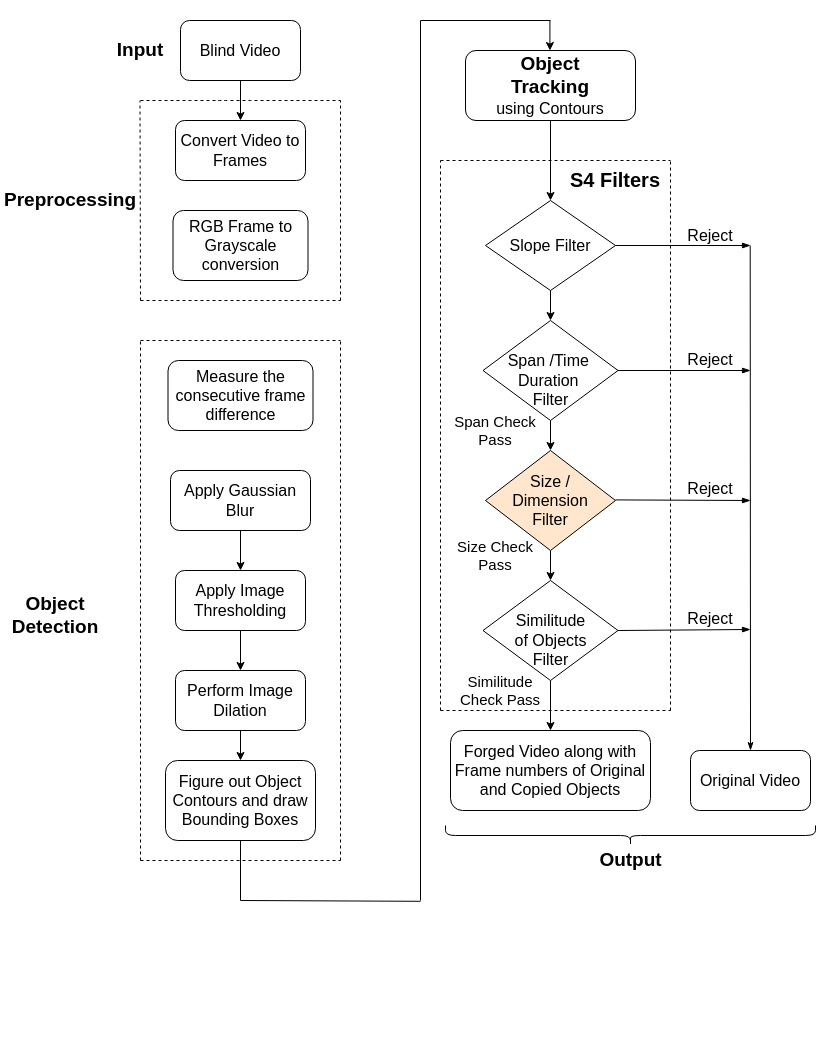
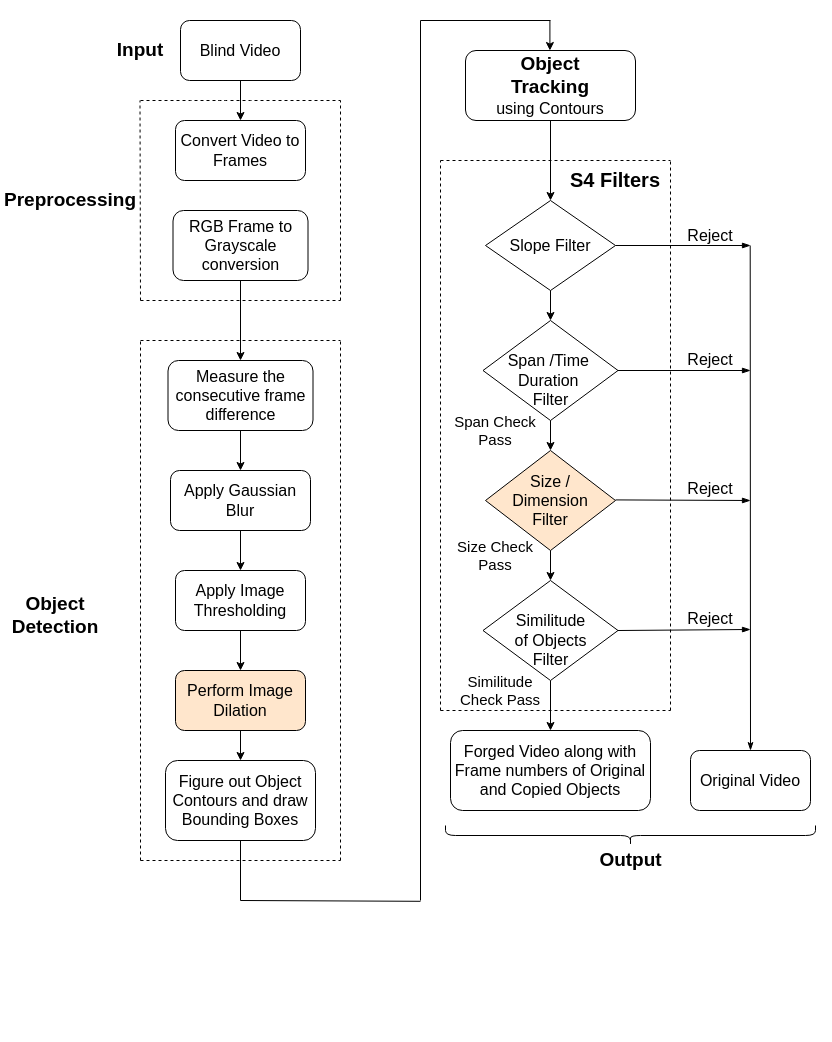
  <mxCell id="0" />
  <mxCell id="1" parent="0" />
  <mxCell id="2" value="&lt;font style=&quot;font-size: 16px&quot;&gt;Blind Video&lt;/font&gt;" style="rounded=1;whiteSpace=wrap;html=1;" parent="1" vertex="1"><mxGeometry x="180" y="20" width="120" height="60" as="geometry" /></mxCell>
  <mxCell id="3" value="&lt;font style=&quot;font-size: 16px&quot;&gt;Convert Video to Frames&lt;/font&gt;" style="rounded=1;whiteSpace=wrap;html=1;" parent="1" vertex="1"><mxGeometry x="175" y="120" width="130" height="60" as="geometry" /></mxCell>
  <mxCell id="4" value="RGB Frame to Grayscale conversion" style="rounded=1;whiteSpace=wrap;html=1;fontSize=16;" parent="1" vertex="1"><mxGeometry x="172.5" y="210" width="135" height="70" as="geometry" /></mxCell>
  <mxCell id="5" value="" style="endArrow=none;dashed=1;html=1;fontSize=16;" parent="1" edge="1"><mxGeometry width="50" height="50" relative="1" as="geometry"><mxPoint x="340" y="300" as="sourcePoint" /><mxPoint x="340" y="100" as="targetPoint" /></mxGeometry></mxCell>
  <mxCell id="6" value="" style="endArrow=none;dashed=1;html=1;fontSize=16;" parent="1" edge="1"><mxGeometry width="50" height="50" relative="1" as="geometry"><mxPoint x="140" y="300" as="sourcePoint" /><mxPoint x="139.5" y="100" as="targetPoint" /></mxGeometry></mxCell>
  <mxCell id="7" value="" style="endArrow=none;dashed=1;html=1;fontSize=16;" parent="1" edge="1"><mxGeometry width="50" height="50" relative="1" as="geometry"><mxPoint x="140" y="100" as="sourcePoint" /><mxPoint x="340" y="100" as="targetPoint" /><Array as="points"><mxPoint x="200" y="100" /><mxPoint x="220" y="100" /><mxPoint x="260" y="100" /></Array></mxGeometry></mxCell>
  <mxCell id="8" value="" style="endArrow=none;dashed=1;html=1;fontSize=16;" parent="1" edge="1"><mxGeometry width="50" height="50" relative="1" as="geometry"><mxPoint x="140" y="300" as="sourcePoint" /><mxPoint x="340" y="300" as="targetPoint" /></mxGeometry></mxCell>
  <mxCell id="9" value="&lt;font style=&quot;font-size: 19px&quot;&gt;Preprocessing&lt;/font&gt;" style="text;html=1;strokeColor=none;fillColor=none;align=center;verticalAlign=middle;whiteSpace=wrap;rounded=0;fontSize=18;fontStyle=1" parent="1" vertex="1"><mxGeometry x="20" y="180" width="100" height="40" as="geometry" /></mxCell>
  <mxCell id="10" value="" style="endArrow=classic;html=1;fontSize=16;exitX=0.5;exitY=1;exitDx=0;exitDy=0;entryX=0.5;entryY=0;entryDx=0;entryDy=0;" parent="1" source="2" target="3" edge="1"><mxGeometry width="50" height="50" relative="1" as="geometry"><mxPoint x="380" y="300" as="sourcePoint" /><mxPoint x="430" y="250" as="targetPoint" /></mxGeometry></mxCell>
  <mxCell id="11" value="Measure the consecutive frame difference" style="rounded=1;whiteSpace=wrap;html=1;fontSize=16;" parent="1" vertex="1"><mxGeometry x="167.5" y="360" width="145" height="70" as="geometry" /></mxCell>
  <mxCell id="12" value="Apply Image Thresholding" style="rounded=1;whiteSpace=wrap;html=1;fontSize=16;" parent="1" vertex="1"><mxGeometry x="175" y="570" width="130" height="60" as="geometry" /></mxCell>
- <mxCell id="13" value="Perform Image Dilation" style="rounded=1;whiteSpace=wrap;html=1;fontSize=16;" parent="1" vertex="1"><mxGeometry x="175" y="670" width="130" height="60" as="geometry" /></mxCell>
+ <mxCell id="13" value="Perform Image Dilation" style="rounded=1;whiteSpace=wrap;html=1;fontSize=16;fillColor=#ffe6cc;" parent="1" vertex="1"><mxGeometry x="175" y="670" width="130" height="60" as="geometry" /></mxCell>
  <mxCell id="14" value="Figure out Object Contours and draw Bounding Boxes" style="rounded=1;whiteSpace=wrap;html=1;fontSize=16;" parent="1" vertex="1"><mxGeometry x="165" y="760" width="150" height="80" as="geometry" /></mxCell>
  <mxCell id="15" value="" style="endArrow=none;dashed=1;html=1;fontSize=16;" parent="1" edge="1"><mxGeometry width="50" height="50" relative="1" as="geometry"><mxPoint x="140" y="860" as="sourcePoint" /><mxPoint x="140" y="340" as="targetPoint" /></mxGeometry></mxCell>
  <mxCell id="16" value="" style="endArrow=none;dashed=1;html=1;fontSize=16;" parent="1" edge="1"><mxGeometry width="50" height="50" relative="1" as="geometry"><mxPoint x="340" y="860" as="sourcePoint" /><mxPoint x="340" y="340" as="targetPoint" /></mxGeometry></mxCell>
  <mxCell id="17" value="" style="endArrow=none;dashed=1;html=1;fontSize=16;" parent="1" edge="1"><mxGeometry width="50" height="50" relative="1" as="geometry"><mxPoint x="140" y="340" as="sourcePoint" /><mxPoint x="340" y="340" as="targetPoint" /></mxGeometry></mxCell>
  <mxCell id="18" value="" style="endArrow=none;dashed=1;html=1;fontSize=16;" parent="1" edge="1"><mxGeometry width="50" height="50" relative="1" as="geometry"><mxPoint x="140" y="860" as="sourcePoint" /><mxPoint x="340" y="860" as="targetPoint" /></mxGeometry></mxCell>
+ <mxCell id="19" value="" style="endArrow=classic;html=1;fontSize=16;exitX=0.5;exitY=1;exitDx=0;exitDy=0;entryX=0.5;entryY=0;entryDx=0;entryDy=0;" parent="1" source="4" target="11" edge="1"><mxGeometry width="50" height="50" relative="1" as="geometry"><mxPoint x="370" y="690" as="sourcePoint" /><mxPoint x="420" y="640" as="targetPoint" /></mxGeometry></mxCell>
  <mxCell id="20" value="" style="endArrow=classic;html=1;fontSize=16;exitX=0.5;exitY=1;exitDx=0;exitDy=0;entryX=0.5;entryY=0;entryDx=0;entryDy=0;" parent="1" source="12" target="13" edge="1"><mxGeometry width="50" height="50" relative="1" as="geometry"><mxPoint x="370" y="600" as="sourcePoint" /><mxPoint x="420" y="550" as="targetPoint" /></mxGeometry></mxCell>
  <mxCell id="21" value="" style="endArrow=classic;html=1;fontSize=16;exitX=0.5;exitY=1;exitDx=0;exitDy=0;entryX=0.5;entryY=0;entryDx=0;entryDy=0;" parent="1" source="13" target="14" edge="1"><mxGeometry width="50" height="50" relative="1" as="geometry"><mxPoint x="370" y="700" as="sourcePoint" /><mxPoint x="420" y="650" as="targetPoint" /></mxGeometry></mxCell>
  <mxCell id="22" value="" style="endArrow=none;html=1;fontSize=16;exitX=0.5;exitY=1;exitDx=0;exitDy=0;" parent="1" source="14" edge="1"><mxGeometry width="50" height="50" relative="1" as="geometry"><mxPoint x="370" y="650" as="sourcePoint" /><mxPoint x="240" y="900" as="targetPoint" /></mxGeometry></mxCell>
  <mxCell id="23" value="" style="endArrow=none;html=1;fontSize=16;" parent="1" edge="1"><mxGeometry width="50" height="50" relative="1" as="geometry"><mxPoint x="240" y="900" as="sourcePoint" /><mxPoint x="420" y="900.8" as="targetPoint" /></mxGeometry></mxCell>
  <mxCell id="24" value="" style="endArrow=none;html=1;fontSize=16;" parent="1" edge="1"><mxGeometry width="50" height="50" relative="1" as="geometry"><mxPoint x="420" y="900" as="sourcePoint" /><mxPoint x="420" y="20" as="targetPoint" /></mxGeometry></mxCell>
  <mxCell id="25" value="" style="endArrow=none;html=1;fontSize=16;" parent="1" edge="1"><mxGeometry width="50" height="50" relative="1" as="geometry"><mxPoint x="420" y="20" as="sourcePoint" /><mxPoint x="550" y="20" as="targetPoint" /></mxGeometry></mxCell>
  <mxCell id="26" value="" style="endArrow=classic;html=1;fontSize=16;" parent="1" edge="1"><mxGeometry width="50" height="50" relative="1" as="geometry"><mxPoint x="549.41" y="20" as="sourcePoint" /><mxPoint x="549.41" y="50" as="targetPoint" /></mxGeometry></mxCell>
  <mxCell id="27" value="&lt;font style=&quot;font-size: 19px&quot;&gt;Object Detection&lt;/font&gt;" style="text;html=1;strokeColor=none;fillColor=none;align=center;verticalAlign=middle;whiteSpace=wrap;rounded=0;fontSize=18;fontStyle=1" parent="1" vertex="1"><mxGeometry x="35" y="605" width="40" height="20" as="geometry" /></mxCell>
  <mxCell id="28" value="&lt;font style=&quot;font-size: 16px&quot;&gt;&lt;b style=&quot;font-size: 19px&quot;&gt;Object&lt;br&gt;Tracking &lt;br&gt;&lt;/b&gt;&lt;font style=&quot;font-size: 16px&quot;&gt;using &lt;/font&gt;&lt;/font&gt;&lt;font style=&quot;font-size: 16px&quot;&gt;Contours&lt;/font&gt;" style="rounded=1;whiteSpace=wrap;html=1;fontSize=16;" parent="1" vertex="1"><mxGeometry x="465" y="50" width="170" height="70" as="geometry" /></mxCell>
  <mxCell id="29" value="" style="endArrow=classic;html=1;fontSize=16;exitX=0.5;exitY=1;exitDx=0;exitDy=0;entryX=0.5;entryY=0;entryDx=0;entryDy=0;" parent="1" source="28" target="46" edge="1"><mxGeometry width="50" height="50" relative="1" as="geometry"><mxPoint x="260" y="450" as="sourcePoint" /><mxPoint x="580" y="190" as="targetPoint" /></mxGeometry></mxCell>
  <mxCell id="30" value="&lt;font style=&quot;font-size: 19px&quot;&gt;Input&lt;/font&gt;" style="text;html=1;strokeColor=none;fillColor=none;align=center;verticalAlign=middle;whiteSpace=wrap;rounded=0;fontSize=18;fontStyle=1" parent="1" vertex="1"><mxGeometry x="90" y="30" width="100" height="40" as="geometry" /></mxCell>
  <mxCell id="31" value="&lt;font style=&quot;font-size: 16px&quot;&gt;Apply Gaussian Blur&lt;/font&gt;" style="rounded=1;whiteSpace=wrap;html=1;" parent="1" vertex="1"><mxGeometry x="170" y="470" width="140" height="60" as="geometry" /></mxCell>
+ <mxCell id="32" value="" style="endArrow=classic;html=1;exitX=0.5;exitY=1;exitDx=0;exitDy=0;entryX=0.5;entryY=0;entryDx=0;entryDy=0;" parent="1" source="11" target="31" edge="1"><mxGeometry width="50" height="50" relative="1" as="geometry"><mxPoint x="210" y="480" as="sourcePoint" /><mxPoint x="238" y="470" as="targetPoint" /></mxGeometry></mxCell>
  <mxCell id="33" value="" style="endArrow=classic;html=1;exitX=0.5;exitY=1;exitDx=0;exitDy=0;entryX=0.5;entryY=0;entryDx=0;entryDy=0;" parent="1" source="31" target="12" edge="1"><mxGeometry width="50" height="50" relative="1" as="geometry"><mxPoint x="220" y="550" as="sourcePoint" /><mxPoint x="270" y="500" as="targetPoint" /></mxGeometry></mxCell>
  <mxCell id="34" value="" style="endArrow=none;dashed=1;html=1;fontSize=16;" parent="1" edge="1"><mxGeometry width="50" height="50" relative="1" as="geometry"><mxPoint x="440" y="270" as="sourcePoint" /><mxPoint x="440" y="160" as="targetPoint" /></mxGeometry></mxCell>
  <mxCell id="35" value="" style="endArrow=none;dashed=1;html=1;fontSize=16;" parent="1" edge="1"><mxGeometry width="50" height="50" relative="1" as="geometry"><mxPoint x="670" y="710" as="sourcePoint" /><mxPoint x="670" y="160" as="targetPoint" /></mxGeometry></mxCell>
  <mxCell id="36" value="" style="endArrow=none;dashed=1;html=1;fontSize=16;" parent="1" edge="1"><mxGeometry width="50" height="50" relative="1" as="geometry"><mxPoint x="440" y="160" as="sourcePoint" /><mxPoint x="670" y="160" as="targetPoint" /></mxGeometry></mxCell>
  <mxCell id="37" value="Forged Video along with Frame numbers of Original and Copied Objects" style="rounded=1;whiteSpace=wrap;html=1;fontSize=16;" parent="1" vertex="1"><mxGeometry x="450" y="730" width="200" height="80" as="geometry" /></mxCell>
  <mxCell id="38" value="" style="endArrow=classic;html=1;fontSize=16;exitX=0.5;exitY=1;exitDx=0;exitDy=0;entryX=0.5;entryY=0;entryDx=0;entryDy=0;" parent="1" source="52" target="37" edge="1"><mxGeometry width="50" height="50" relative="1" as="geometry"><mxPoint x="550" y="680" as="sourcePoint" /><mxPoint x="280" y="400" as="targetPoint" /></mxGeometry></mxCell>
  <mxCell id="39" value="" style="endArrow=none;dashed=1;html=1;fontSize=16;" parent="1" edge="1"><mxGeometry width="50" height="50" relative="1" as="geometry"><mxPoint x="440" y="710" as="sourcePoint" /><mxPoint x="670" y="710" as="targetPoint" /></mxGeometry></mxCell>
  <mxCell id="40" value="" style="endArrow=classicThin;html=1;endFill=1;entryX=0.5;entryY=0;entryDx=0;entryDy=0;" parent="1" target="45" edge="1"><mxGeometry width="50" height="50" relative="1" as="geometry"><mxPoint x="749.7" y="245" as="sourcePoint" /><mxPoint x="749.41" y="740" as="targetPoint" /></mxGeometry></mxCell>
  <mxCell id="41" value="" style="endArrow=blockThin;html=1;endFill=1;exitX=1;exitY=0.5;exitDx=0;exitDy=0;" parent="1" source="46" edge="1"><mxGeometry width="50" height="50" relative="1" as="geometry"><mxPoint x="610" y="220" as="sourcePoint" /><mxPoint x="750" y="245" as="targetPoint" /></mxGeometry></mxCell>
  <mxCell id="42" value="" style="endArrow=blockThin;html=1;endFill=1;exitX=1;exitY=0.5;exitDx=0;exitDy=0;" parent="1" source="47" edge="1"><mxGeometry width="50" height="50" relative="1" as="geometry"><mxPoint x="615" y="340" as="sourcePoint" /><mxPoint x="750" y="370" as="targetPoint" /></mxGeometry></mxCell>
  <mxCell id="43" value="" style="endArrow=blockThin;html=1;endFill=1;" parent="1" edge="1"><mxGeometry width="50" height="50" relative="1" as="geometry"><mxPoint x="615" y="499.41" as="sourcePoint" /><mxPoint x="750" y="500" as="targetPoint" /></mxGeometry></mxCell>
  <mxCell id="44" value="" style="endArrow=blockThin;html=1;endFill=1;exitX=1;exitY=0.5;exitDx=0;exitDy=0;" parent="1" source="52" edge="1"><mxGeometry width="50" height="50" relative="1" as="geometry"><mxPoint x="615" y="628.82" as="sourcePoint" /><mxPoint x="750" y="629" as="targetPoint" /></mxGeometry></mxCell>
  <mxCell id="45" value="&lt;span style=&quot;font-size: 16px ; white-space: normal&quot;&gt;Original Video&lt;/span&gt;" style="rounded=1;whiteSpace=wrap;html=1;" parent="1" vertex="1"><mxGeometry x="690" y="750" width="120" height="60" as="geometry" /></mxCell>
  <mxCell id="46" value="&lt;span style=&quot;font-size: 16px ; white-space: normal&quot;&gt;Slope Filter&lt;/span&gt;" style="rhombus;whiteSpace=wrap;html=1;" parent="1" vertex="1"><mxGeometry x="485" y="200" width="130" height="90" as="geometry" /></mxCell>
  <mxCell id="47" value="&lt;span style=&quot;font-size: 16px ; white-space: normal&quot;&gt;&lt;br&gt;&lt;div&gt;&lt;span&gt;Span /Time&amp;nbsp;&lt;/span&gt;&lt;/div&gt;&lt;div&gt;&lt;span&gt;Duration&amp;nbsp;&lt;/span&gt;&lt;/div&gt;&lt;div&gt;&lt;span&gt;Filter&lt;/span&gt;&lt;/div&gt;&lt;/span&gt;" style="rhombus;whiteSpace=wrap;html=1;" parent="1" vertex="1"><mxGeometry x="482.5" y="320" width="135" height="100" as="geometry" /></mxCell>
  <mxCell id="48" value="" style="endArrow=classic;html=1;fontSize=16;exitX=0.5;exitY=1;exitDx=0;exitDy=0;entryX=0.5;entryY=0;entryDx=0;entryDy=0;" parent="1" source="46" target="47" edge="1"><mxGeometry width="50" height="50" relative="1" as="geometry"><mxPoint x="550" y="250" as="sourcePoint" /><mxPoint x="550" y="310" as="targetPoint" /></mxGeometry></mxCell>
  <mxCell id="49" value="" style="endArrow=none;dashed=1;html=1;fontSize=16;" parent="1" edge="1"><mxGeometry width="50" height="50" relative="1" as="geometry"><mxPoint x="440" y="710" as="sourcePoint" /><mxPoint x="440" y="270" as="targetPoint" /></mxGeometry></mxCell>
  <mxCell id="50" value="&lt;span style=&quot;font-size: 16px ; white-space: normal&quot;&gt;Size / &lt;br&gt;Dimension &lt;br&gt;Filter&lt;/span&gt;" style="rhombus;whiteSpace=wrap;html=1;fillColor=#ffe6cc;" parent="1" vertex="1"><mxGeometry x="485" y="450" width="130" height="100" as="geometry" /></mxCell>
  <mxCell id="51" value="" style="endArrow=classic;html=1;fontSize=16;exitX=0.5;exitY=1;exitDx=0;exitDy=0;entryX=0.5;entryY=0;entryDx=0;entryDy=0;" parent="1" source="47" target="50" edge="1"><mxGeometry width="50" height="50" relative="1" as="geometry"><mxPoint x="550" y="380" as="sourcePoint" /><mxPoint x="550" y="470" as="targetPoint" /></mxGeometry></mxCell>
  <mxCell id="52" value="&lt;span style=&quot;font-size: 16px&quot;&gt;&lt;br&gt;Similitude&lt;br&gt;of Objects&lt;br&gt;Filter&lt;br&gt;&lt;/span&gt;" style="rhombus;whiteSpace=wrap;html=1;" parent="1" vertex="1"><mxGeometry x="482.5" y="580" width="135" height="100" as="geometry" /></mxCell>
  <mxCell id="53" value="" style="endArrow=classic;html=1;fontSize=16;exitX=0.5;exitY=1;exitDx=0;exitDy=0;entryX=0.5;entryY=0;entryDx=0;entryDy=0;" parent="1" source="50" target="52" edge="1"><mxGeometry width="50" height="50" relative="1" as="geometry"><mxPoint x="550" y="530" as="sourcePoint" /><mxPoint x="550" y="610" as="targetPoint" /></mxGeometry></mxCell>
  <mxCell id="54" value="&lt;font style=&quot;font-size: 20px&quot;&gt;S4 Filters&lt;/font&gt;" style="text;html=1;strokeColor=none;fillColor=none;align=center;verticalAlign=middle;whiteSpace=wrap;rounded=0;fontSize=19;fontStyle=1" parent="1" vertex="1"><mxGeometry x="565" y="170" width="100" height="20" as="geometry" /></mxCell>
  <mxCell id="55" value="&lt;font style=&quot;font-size: 16px&quot;&gt;Reject&lt;/font&gt;" style="text;html=1;strokeColor=none;fillColor=none;align=center;verticalAlign=middle;whiteSpace=wrap;rounded=0;" parent="1" vertex="1"><mxGeometry x="690" y="220" width="40" height="30" as="geometry" /></mxCell>
  <mxCell id="56" value="&lt;font style=&quot;font-size: 16px&quot;&gt;Reject&lt;/font&gt;" style="text;html=1;strokeColor=none;fillColor=none;align=center;verticalAlign=middle;whiteSpace=wrap;rounded=0;" parent="1" vertex="1"><mxGeometry x="690" y="344" width="40" height="30" as="geometry" /></mxCell>
  <mxCell id="57" value="&lt;font style=&quot;font-size: 16px&quot;&gt;Reject&lt;/font&gt;" style="text;html=1;strokeColor=none;fillColor=none;align=center;verticalAlign=middle;whiteSpace=wrap;rounded=0;" parent="1" vertex="1"><mxGeometry x="690" y="470" width="40" height="35" as="geometry" /></mxCell>
  <mxCell id="58" value="&lt;font style=&quot;font-size: 16px&quot;&gt;Reject&lt;br&gt;&lt;/font&gt;" style="text;html=1;strokeColor=none;fillColor=none;align=center;verticalAlign=middle;whiteSpace=wrap;rounded=0;" parent="1" vertex="1"><mxGeometry x="690" y="603" width="40" height="30" as="geometry" /></mxCell>
  <mxCell id="59" value="&lt;font style=&quot;font-size: 15px&quot;&gt;Span Check Pass&lt;/font&gt;" style="text;html=1;strokeColor=none;fillColor=none;align=center;verticalAlign=middle;whiteSpace=wrap;rounded=0;" parent="1" vertex="1"><mxGeometry x="450" y="420" width="90" height="20" as="geometry" /></mxCell>
  <mxCell id="60" value="&lt;font style=&quot;font-size: 15px&quot;&gt;Size Check Pass&lt;/font&gt;" style="text;html=1;strokeColor=none;fillColor=none;align=center;verticalAlign=middle;whiteSpace=wrap;rounded=0;" parent="1" vertex="1"><mxGeometry x="455" y="545" width="80" height="20" as="geometry" /></mxCell>
  <mxCell id="61" value="&lt;font style=&quot;font-size: 15px&quot;&gt;Similitude Check Pass&lt;/font&gt;" style="text;html=1;strokeColor=none;fillColor=none;align=center;verticalAlign=middle;whiteSpace=wrap;rounded=0;" parent="1" vertex="1"><mxGeometry x="455" y="680" width="90" height="20" as="geometry" /></mxCell>
  <mxCell id="62" value="" style="shape=curlyBracket;whiteSpace=wrap;html=1;rounded=1;rotation=-90;" parent="1" vertex="1"><mxGeometry x="620" y="650" width="20" height="370" as="geometry" /></mxCell>
  <mxCell id="63" value="&lt;b&gt;&lt;font style=&quot;font-size: 19px&quot;&gt;Output&lt;/font&gt;&lt;/b&gt;" style="text;html=1;align=center;verticalAlign=middle;resizable=0;points=[];autosize=1;" parent="1" vertex="1"><mxGeometry x="590" y="850" width="80" height="20" as="geometry" /></mxCell>
